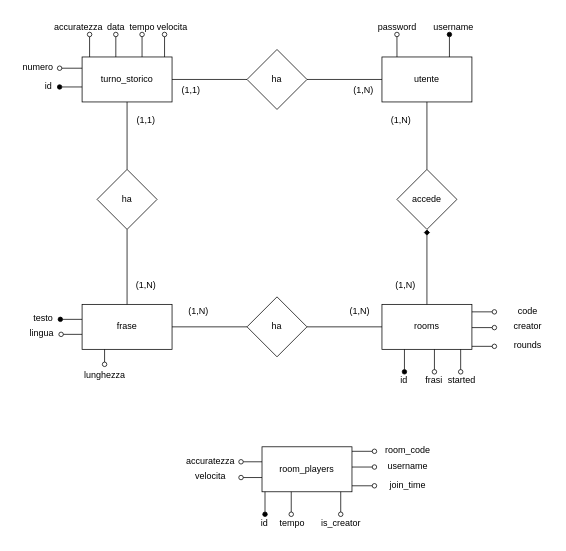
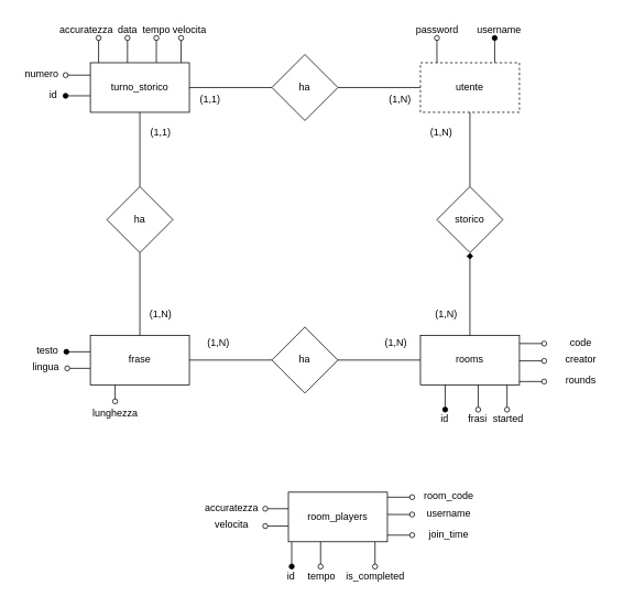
  <mxCell id="0" />
  <mxCell id="1" parent="0" />
  <mxCell id="2" value="turno_storico" style="rounded=0;whiteSpace=wrap;html=1;" vertex="1" parent="1"><mxGeometry x="109" y="75" width="120" height="60" as="geometry" /></mxCell>
  <mxCell id="3" value="ha" style="rhombus;whiteSpace=wrap;html=1;" vertex="1" parent="1"><mxGeometry x="329" y="65" width="80" height="80" as="geometry" /></mxCell>
- <mxCell id="4" value="utente" style="rounded=0;whiteSpace=wrap;html=1;" vertex="1" parent="1"><mxGeometry x="509" y="75" width="120" height="60" as="geometry" /></mxCell>
+ <mxCell id="4" value="utente" style="rounded=0;whiteSpace=wrap;html=1;dashed=1;" vertex="1" parent="1"><mxGeometry x="509" y="75" width="120" height="60" as="geometry" /></mxCell>
  <mxCell id="5" value="ha" style="rhombus;whiteSpace=wrap;html=1;" vertex="1" parent="1"><mxGeometry x="129" y="225" width="80" height="80" as="geometry" /></mxCell>
  <mxCell id="6" value="frase" style="rounded=0;whiteSpace=wrap;html=1;" vertex="1" parent="1"><mxGeometry x="109" y="405" width="120" height="60" as="geometry" /></mxCell>
- <mxCell id="7" value="accede" style="rhombus;whiteSpace=wrap;html=1;" vertex="1" parent="1"><mxGeometry x="529" y="225" width="80" height="80" as="geometry" /></mxCell>
+ <mxCell id="7" value="storico" style="rhombus;whiteSpace=wrap;html=1;" vertex="1" parent="1"><mxGeometry x="529" y="225" width="80" height="80" as="geometry" /></mxCell>
  <mxCell id="8" value="ha" style="rhombus;whiteSpace=wrap;html=1;" vertex="1" parent="1"><mxGeometry x="329" y="395" width="80" height="80" as="geometry" /></mxCell>
  <mxCell id="9" value="rooms" style="rounded=0;whiteSpace=wrap;html=1;" vertex="1" parent="1"><mxGeometry x="509" y="405" width="120" height="60" as="geometry" /></mxCell>
  <mxCell id="10" value="" style="endArrow=none;html=1;rounded=0;exitX=1;exitY=0.5;exitDx=0;exitDy=0;" edge="1" parent="1" source="2" target="3"><mxGeometry width="50" height="50" relative="1" as="geometry"><mxPoint x="349" y="445" as="sourcePoint" /><mxPoint x="399" y="395" as="targetPoint" /></mxGeometry></mxCell>
  <mxCell id="11" value="" style="endArrow=none;html=1;rounded=0;entryX=1;entryY=0.5;entryDx=0;entryDy=0;exitX=0;exitY=0.5;exitDx=0;exitDy=0;" edge="1" parent="1" source="4" target="3"><mxGeometry width="50" height="50" relative="1" as="geometry"><mxPoint x="349" y="445" as="sourcePoint" /><mxPoint x="399" y="395" as="targetPoint" /></mxGeometry></mxCell>
  <mxCell id="12" value="" style="endArrow=none;html=1;rounded=0;entryX=0.5;entryY=1;entryDx=0;entryDy=0;exitX=0.5;exitY=0;exitDx=0;exitDy=0;" edge="1" parent="1" source="7" target="4"><mxGeometry width="50" height="50" relative="1" as="geometry"><mxPoint x="519" y="115" as="sourcePoint" /><mxPoint x="419" y="115" as="targetPoint" /></mxGeometry></mxCell>
  <mxCell id="13" value="" style="endArrow=diamond;html=1;rounded=0;exitX=0.5;exitY=0;exitDx=0;exitDy=0;" edge="1" parent="1" source="9" target="7"><mxGeometry width="50" height="50" relative="1" as="geometry"><mxPoint x="529" y="125" as="sourcePoint" /><mxPoint x="429" y="125" as="targetPoint" /></mxGeometry></mxCell>
  <mxCell id="14" value="" style="endArrow=none;html=1;rounded=0;entryX=1;entryY=0.5;entryDx=0;entryDy=0;exitX=0;exitY=0.5;exitDx=0;exitDy=0;" edge="1" parent="1" source="9" target="8"><mxGeometry width="50" height="50" relative="1" as="geometry"><mxPoint x="539" y="135" as="sourcePoint" /><mxPoint x="439" y="135" as="targetPoint" /></mxGeometry></mxCell>
  <mxCell id="15" value="" style="endArrow=none;html=1;rounded=0;exitX=0;exitY=0.5;exitDx=0;exitDy=0;" edge="1" parent="1" source="8" target="6"><mxGeometry width="50" height="50" relative="1" as="geometry"><mxPoint x="549" y="145" as="sourcePoint" /><mxPoint x="449" y="145" as="targetPoint" /></mxGeometry></mxCell>
  <mxCell id="16" value="" style="endArrow=none;html=1;rounded=0;exitX=0.5;exitY=0;exitDx=0;exitDy=0;" edge="1" parent="1" source="6" target="5"><mxGeometry width="50" height="50" relative="1" as="geometry"><mxPoint x="559" y="155" as="sourcePoint" /><mxPoint x="459" y="155" as="targetPoint" /></mxGeometry></mxCell>
  <mxCell id="17" value="" style="endArrow=none;html=1;rounded=0;entryX=0.5;entryY=0;entryDx=0;entryDy=0;exitX=0.5;exitY=1;exitDx=0;exitDy=0;" edge="1" parent="1" source="2" target="5"><mxGeometry width="50" height="50" relative="1" as="geometry"><mxPoint x="569" y="165" as="sourcePoint" /><mxPoint x="469" y="165" as="targetPoint" /></mxGeometry></mxCell>
  <mxCell id="18" value="accuratezza" style="text;html=1;align=center;verticalAlign=middle;resizable=0;points=[];autosize=1;strokeColor=none;fillColor=none;" vertex="1" parent="1"><mxGeometry x="59" y="20" width="90" height="30" as="geometry" /></mxCell>
  <mxCell id="19" value="tempo" style="text;html=1;align=center;verticalAlign=middle;resizable=0;points=[];autosize=1;strokeColor=none;fillColor=none;" vertex="1" parent="1"><mxGeometry x="159" y="20" width="60" height="30" as="geometry" /></mxCell>
  <mxCell id="20" value="velocita" style="text;html=1;align=center;verticalAlign=middle;resizable=0;points=[];autosize=1;strokeColor=none;fillColor=none;" vertex="1" parent="1"><mxGeometry x="199" y="20" width="60" height="30" as="geometry" /></mxCell>
  <mxCell id="21" value="numero" style="text;html=1;align=center;verticalAlign=middle;resizable=0;points=[];autosize=1;strokeColor=none;fillColor=none;" vertex="1" parent="1"><mxGeometry x="20" y="74" width="60" height="30" as="geometry" /></mxCell>
  <mxCell id="22" value="id" style="text;html=1;align=center;verticalAlign=middle;resizable=0;points=[];autosize=1;strokeColor=none;fillColor=none;" vertex="1" parent="1"><mxGeometry x="49" y="99" width="30" height="30" as="geometry" /></mxCell>
  <mxCell id="23" value="data" style="text;html=1;align=center;verticalAlign=middle;resizable=0;points=[];autosize=1;strokeColor=none;fillColor=none;" vertex="1" parent="1"><mxGeometry x="129" y="20" width="50" height="30" as="geometry" /></mxCell>
  <mxCell id="24" value="testo" style="text;html=1;align=center;verticalAlign=middle;resizable=0;points=[];autosize=1;strokeColor=none;fillColor=none;" vertex="1" parent="1"><mxGeometry x="32" y="409" width="50" height="30" as="geometry" /></mxCell>
  <mxCell id="25" value="lingua" style="text;html=1;align=center;verticalAlign=middle;resizable=0;points=[];autosize=1;strokeColor=none;fillColor=none;" vertex="1" parent="1"><mxGeometry x="25" y="429" width="60" height="30" as="geometry" /></mxCell>
  <mxCell id="26" value="lunghezza" style="text;html=1;align=center;verticalAlign=middle;resizable=0;points=[];autosize=1;strokeColor=none;fillColor=none;" vertex="1" parent="1"><mxGeometry x="99" y="485" width="80" height="30" as="geometry" /></mxCell>
  <mxCell id="27" value="id" style="text;html=1;align=center;verticalAlign=middle;resizable=0;points=[];autosize=1;strokeColor=none;fillColor=none;" vertex="1" parent="1"><mxGeometry x="523" y="492" width="30" height="30" as="geometry" /></mxCell>
  <mxCell id="28" value="code" style="text;html=1;align=center;verticalAlign=middle;resizable=0;points=[];autosize=1;strokeColor=none;fillColor=none;" vertex="1" parent="1"><mxGeometry x="678" y="399" width="50" height="30" as="geometry" /></mxCell>
  <mxCell id="29" value="password" style="text;html=1;align=center;verticalAlign=middle;resizable=0;points=[];autosize=1;strokeColor=none;fillColor=none;" vertex="1" parent="1"><mxGeometry x="494" y="20" width="70" height="30" as="geometry" /></mxCell>
  <mxCell id="30" value="username" style="text;html=1;align=center;verticalAlign=middle;resizable=0;points=[];autosize=1;strokeColor=none;fillColor=none;" vertex="1" parent="1"><mxGeometry x="564" y="20" width="80" height="30" as="geometry" /></mxCell>
  <mxCell id="31" value="(1,1)" style="text;html=1;align=center;verticalAlign=middle;resizable=0;points=[];autosize=1;strokeColor=none;fillColor=none;" vertex="1" parent="1"><mxGeometry x="229" y="105" width="50" height="30" as="geometry" /></mxCell>
  <mxCell id="32" value="" style="endArrow=none;html=1;rounded=0;startArrow=oval;startFill=0;entryX=0.25;entryY=0;entryDx=0;entryDy=0;" edge="1" parent="1"><mxGeometry width="50" height="50" relative="1" as="geometry"><mxPoint x="154" y="45" as="sourcePoint" /><mxPoint x="154" y="75" as="targetPoint" /></mxGeometry></mxCell>
  <mxCell id="33" value="" style="endArrow=none;html=1;rounded=0;startArrow=oval;startFill=0;" edge="1" parent="1"><mxGeometry width="50" height="50" relative="1" as="geometry"><mxPoint x="189" y="45" as="sourcePoint" /><mxPoint x="189" y="75" as="targetPoint" /></mxGeometry></mxCell>
  <mxCell id="34" value="" style="endArrow=none;html=1;rounded=0;startArrow=oval;startFill=0;entryX=0.25;entryY=0;entryDx=0;entryDy=0;" edge="1" parent="1"><mxGeometry width="50" height="50" relative="1" as="geometry"><mxPoint x="219" y="45" as="sourcePoint" /><mxPoint x="219" y="75" as="targetPoint" /></mxGeometry></mxCell>
  <mxCell id="35" value="" style="endArrow=none;html=1;rounded=0;startArrow=oval;startFill=0;entryX=0.25;entryY=0;entryDx=0;entryDy=0;" edge="1" parent="1"><mxGeometry width="50" height="50" relative="1" as="geometry"><mxPoint x="119" y="45" as="sourcePoint" /><mxPoint x="119" y="75" as="targetPoint" /></mxGeometry></mxCell>
  <mxCell id="36" value="" style="endArrow=none;html=1;rounded=0;startArrow=oval;startFill=0;entryX=0;entryY=0.25;entryDx=0;entryDy=0;" edge="1" parent="1" target="2"><mxGeometry width="50" height="50" relative="1" as="geometry"><mxPoint x="79" y="90" as="sourcePoint" /><mxPoint x="179" y="115" as="targetPoint" /></mxGeometry></mxCell>
  <mxCell id="37" value="" style="endArrow=none;html=1;rounded=0;startArrow=oval;startFill=1;entryX=0;entryY=0.25;entryDx=0;entryDy=0;" edge="1" parent="1"><mxGeometry width="50" height="50" relative="1" as="geometry"><mxPoint x="79" y="115" as="sourcePoint" /><mxPoint x="109" y="115" as="targetPoint" /></mxGeometry></mxCell>
  <mxCell id="38" value="" style="endArrow=none;html=1;rounded=0;startArrow=oval;startFill=1;" edge="1" parent="1"><mxGeometry width="50" height="50" relative="1" as="geometry"><mxPoint x="80" y="425" as="sourcePoint" /><mxPoint x="109" y="425" as="targetPoint" /></mxGeometry></mxCell>
  <mxCell id="39" value="" style="endArrow=none;html=1;rounded=0;startArrow=oval;startFill=0;" edge="1" parent="1"><mxGeometry width="50" height="50" relative="1" as="geometry"><mxPoint x="81" y="445" as="sourcePoint" /><mxPoint x="109" y="445" as="targetPoint" /></mxGeometry></mxCell>
  <mxCell id="40" value="" style="endArrow=none;html=1;rounded=0;startArrow=oval;startFill=0;entryX=0.25;entryY=1;entryDx=0;entryDy=0;" edge="1" parent="1" target="6"><mxGeometry width="50" height="50" relative="1" as="geometry"><mxPoint x="139" y="485" as="sourcePoint" /><mxPoint x="119" y="435" as="targetPoint" /></mxGeometry></mxCell>
  <mxCell id="41" value="" style="endArrow=none;html=1;rounded=0;startArrow=oval;startFill=1;entryX=0.113;entryY=1;entryDx=0;entryDy=0;entryPerimeter=0;" edge="1" parent="1"><mxGeometry width="50" height="50" relative="1" as="geometry"><mxPoint x="539" y="495" as="sourcePoint" /><mxPoint x="539" y="465" as="targetPoint" /></mxGeometry></mxCell>
  <mxCell id="42" value="" style="endArrow=none;html=1;rounded=0;startArrow=oval;startFill=0;entryX=1;entryY=0.75;entryDx=0;entryDy=0;" edge="1" parent="1"><mxGeometry width="50" height="50" relative="1" as="geometry"><mxPoint x="659" y="415" as="sourcePoint" /><mxPoint x="629" y="415" as="targetPoint" /></mxGeometry></mxCell>
  <mxCell id="43" value="" style="endArrow=none;html=1;rounded=0;startArrow=oval;startFill=0;entryX=0.167;entryY=0;entryDx=0;entryDy=0;entryPerimeter=0;" edge="1" parent="1" target="4"><mxGeometry width="50" height="50" relative="1" as="geometry"><mxPoint x="529" y="45" as="sourcePoint" /><mxPoint x="529" y="72" as="targetPoint" /></mxGeometry></mxCell>
  <mxCell id="44" value="" style="endArrow=none;html=1;rounded=0;startArrow=oval;startFill=1;entryX=0.75;entryY=0;entryDx=0;entryDy=0;" edge="1" parent="1" target="4"><mxGeometry width="50" height="50" relative="1" as="geometry"><mxPoint x="599" y="45" as="sourcePoint" /><mxPoint x="539" y="82" as="targetPoint" /></mxGeometry></mxCell>
  <mxCell id="45" value="(1,1)" style="text;html=1;align=center;verticalAlign=middle;resizable=0;points=[];autosize=1;strokeColor=none;fillColor=none;" vertex="1" parent="1"><mxGeometry x="169" y="145" width="50" height="30" as="geometry" /></mxCell>
  <mxCell id="46" value="(1,N)" style="text;html=1;align=center;verticalAlign=middle;resizable=0;points=[];autosize=1;strokeColor=none;fillColor=none;" vertex="1" parent="1"><mxGeometry x="169" y="365" width="50" height="30" as="geometry" /></mxCell>
  <mxCell id="47" value="(1,N)" style="text;html=1;align=center;verticalAlign=middle;resizable=0;points=[];autosize=1;strokeColor=none;fillColor=none;" vertex="1" parent="1"><mxGeometry x="239" y="399" width="50" height="30" as="geometry" /></mxCell>
  <mxCell id="48" value="(1,N)" style="text;html=1;align=center;verticalAlign=middle;resizable=0;points=[];autosize=1;strokeColor=none;fillColor=none;" vertex="1" parent="1"><mxGeometry x="454" y="399" width="50" height="30" as="geometry" /></mxCell>
  <mxCell id="49" value="(1,N)" style="text;html=1;align=center;verticalAlign=middle;resizable=0;points=[];autosize=1;strokeColor=none;fillColor=none;" vertex="1" parent="1"><mxGeometry x="515" y="365" width="50" height="30" as="geometry" /></mxCell>
  <mxCell id="50" value="(1,N)" style="text;html=1;align=center;verticalAlign=middle;resizable=0;points=[];autosize=1;strokeColor=none;fillColor=none;" vertex="1" parent="1"><mxGeometry x="509" y="145" width="50" height="30" as="geometry" /></mxCell>
  <mxCell id="51" value="(1,N)" style="text;html=1;align=center;verticalAlign=middle;resizable=0;points=[];autosize=1;strokeColor=none;fillColor=none;" vertex="1" parent="1"><mxGeometry x="459" y="105" width="50" height="30" as="geometry" /></mxCell>
  <mxCell id="52" value="creator" style="text;html=1;align=center;verticalAlign=middle;resizable=0;points=[];autosize=1;strokeColor=none;fillColor=none;" vertex="1" parent="1"><mxGeometry x="673" y="420" width="60" height="30" as="geometry" /></mxCell>
  <mxCell id="53" value="" style="endArrow=none;html=1;rounded=0;startArrow=oval;startFill=0;entryX=1;entryY=0.75;entryDx=0;entryDy=0;" edge="1" parent="1"><mxGeometry width="50" height="50" relative="1" as="geometry"><mxPoint x="659" y="436" as="sourcePoint" /><mxPoint x="629" y="436" as="targetPoint" /></mxGeometry></mxCell>
  <mxCell id="54" value="rounds" style="text;html=1;align=center;verticalAlign=middle;resizable=0;points=[];autosize=1;strokeColor=none;fillColor=none;" vertex="1" parent="1"><mxGeometry x="673" y="445" width="60" height="30" as="geometry" /></mxCell>
  <mxCell id="55" value="" style="endArrow=none;html=1;rounded=0;startArrow=oval;startFill=0;entryX=1;entryY=0.75;entryDx=0;entryDy=0;" edge="1" parent="1"><mxGeometry width="50" height="50" relative="1" as="geometry"><mxPoint x="659" y="461" as="sourcePoint" /><mxPoint x="629" y="461" as="targetPoint" /></mxGeometry></mxCell>
  <mxCell id="56" value="" style="endArrow=none;html=1;rounded=0;startArrow=oval;startFill=0;entryX=1;entryY=0.75;entryDx=0;entryDy=0;" edge="1" parent="1"><mxGeometry width="50" height="50" relative="1" as="geometry"><mxPoint x="614" y="495" as="sourcePoint" /><mxPoint x="614" y="465" as="targetPoint" /></mxGeometry></mxCell>
  <mxCell id="57" value="started" style="text;html=1;align=center;verticalAlign=middle;resizable=0;points=[];autosize=1;strokeColor=none;fillColor=none;" vertex="1" parent="1"><mxGeometry x="585" y="492" width="60" height="30" as="geometry" /></mxCell>
  <mxCell id="58" value="" style="endArrow=none;html=1;rounded=0;startArrow=oval;startFill=0;entryX=1;entryY=0.75;entryDx=0;entryDy=0;" edge="1" parent="1"><mxGeometry width="50" height="50" relative="1" as="geometry"><mxPoint x="579" y="495" as="sourcePoint" /><mxPoint x="579" y="465" as="targetPoint" /></mxGeometry></mxCell>
  <mxCell id="59" value="frasi" style="text;html=1;align=center;verticalAlign=middle;resizable=0;points=[];autosize=1;strokeColor=none;fillColor=none;" vertex="1" parent="1"><mxGeometry x="553" y="492" width="50" height="30" as="geometry" /></mxCell>
  <mxCell id="60" value="room_players" style="rounded=0;whiteSpace=wrap;html=1;" vertex="1" parent="1"><mxGeometry x="349" y="595" width="120" height="60" as="geometry" /></mxCell>
  <mxCell id="61" value="room_code" style="text;html=1;align=center;verticalAlign=middle;resizable=0;points=[];autosize=1;strokeColor=none;fillColor=none;" vertex="1" parent="1"><mxGeometry x="503" y="585" width="80" height="30" as="geometry" /></mxCell>
  <mxCell id="62" value="" style="endArrow=none;html=1;rounded=0;startArrow=oval;startFill=0;entryX=1;entryY=0.75;entryDx=0;entryDy=0;" edge="1" parent="1"><mxGeometry width="50" height="50" relative="1" as="geometry"><mxPoint x="499" y="601" as="sourcePoint" /><mxPoint x="469" y="601" as="targetPoint" /></mxGeometry></mxCell>
  <mxCell id="63" value="username" style="text;html=1;align=center;verticalAlign=middle;resizable=0;points=[];autosize=1;strokeColor=none;fillColor=none;" vertex="1" parent="1"><mxGeometry x="503" y="606" width="80" height="30" as="geometry" /></mxCell>
  <mxCell id="64" value="" style="endArrow=none;html=1;rounded=0;startArrow=oval;startFill=0;entryX=1;entryY=0.75;entryDx=0;entryDy=0;" edge="1" parent="1"><mxGeometry width="50" height="50" relative="1" as="geometry"><mxPoint x="499" y="622" as="sourcePoint" /><mxPoint x="469" y="622" as="targetPoint" /></mxGeometry></mxCell>
  <mxCell id="65" value="join_time" style="text;html=1;align=center;verticalAlign=middle;resizable=0;points=[];autosize=1;strokeColor=none;fillColor=none;" vertex="1" parent="1"><mxGeometry x="508" y="631" width="70" height="30" as="geometry" /></mxCell>
  <mxCell id="66" value="" style="endArrow=none;html=1;rounded=0;startArrow=oval;startFill=0;entryX=1;entryY=0.75;entryDx=0;entryDy=0;" edge="1" parent="1"><mxGeometry width="50" height="50" relative="1" as="geometry"><mxPoint x="499" y="647" as="sourcePoint" /><mxPoint x="469" y="647" as="targetPoint" /></mxGeometry></mxCell>
  <mxCell id="67" value="id" style="text;html=1;align=center;verticalAlign=middle;resizable=0;points=[];autosize=1;strokeColor=none;fillColor=none;" vertex="1" parent="1"><mxGeometry x="337" y="682" width="30" height="30" as="geometry" /></mxCell>
  <mxCell id="68" value="" style="endArrow=none;html=1;rounded=0;startArrow=oval;startFill=1;entryX=0.113;entryY=1;entryDx=0;entryDy=0;entryPerimeter=0;" edge="1" parent="1"><mxGeometry width="50" height="50" relative="1" as="geometry"><mxPoint x="353" y="685" as="sourcePoint" /><mxPoint x="353" y="655" as="targetPoint" /></mxGeometry></mxCell>
  <mxCell id="69" value="" style="endArrow=none;html=1;rounded=0;startArrow=oval;startFill=0;entryX=1;entryY=0.75;entryDx=0;entryDy=0;" edge="1" parent="1"><mxGeometry width="50" height="50" relative="1" as="geometry"><mxPoint x="454" y="685" as="sourcePoint" /><mxPoint x="454" y="655" as="targetPoint" /></mxGeometry></mxCell>
- <mxCell id="70" value="is_creator" style="text;html=1;align=center;verticalAlign=middle;resizable=0;points=[];autosize=1;strokeColor=none;fillColor=none;" vertex="1" parent="1"><mxGeometry x="409" y="682" width="90" height="30" as="geometry" /></mxCell>
+ <mxCell id="70" value="is_completed" style="text;html=1;align=center;verticalAlign=middle;resizable=0;points=[];autosize=1;strokeColor=none;fillColor=none;" vertex="1" parent="1"><mxGeometry x="409" y="682" width="90" height="30" as="geometry" /></mxCell>
  <mxCell id="71" value="" style="endArrow=none;html=1;rounded=0;startArrow=oval;startFill=0;entryX=1;entryY=0.75;entryDx=0;entryDy=0;" edge="1" parent="1"><mxGeometry width="50" height="50" relative="1" as="geometry"><mxPoint x="388" y="685" as="sourcePoint" /><mxPoint x="388" y="655" as="targetPoint" /></mxGeometry></mxCell>
  <mxCell id="72" value="tempo" style="text;html=1;align=center;verticalAlign=middle;resizable=0;points=[];autosize=1;strokeColor=none;fillColor=none;" vertex="1" parent="1"><mxGeometry x="359" y="682" width="60" height="30" as="geometry" /></mxCell>
  <mxCell id="73" value="" style="endArrow=none;html=1;rounded=0;startArrow=oval;startFill=0;" edge="1" parent="1"><mxGeometry width="50" height="50" relative="1" as="geometry"><mxPoint x="321" y="615" as="sourcePoint" /><mxPoint x="349" y="615" as="targetPoint" /></mxGeometry></mxCell>
  <mxCell id="74" value="" style="endArrow=none;html=1;rounded=0;startArrow=oval;startFill=0;" edge="1" parent="1"><mxGeometry width="50" height="50" relative="1" as="geometry"><mxPoint x="321" y="636" as="sourcePoint" /><mxPoint x="349" y="636" as="targetPoint" /></mxGeometry></mxCell>
  <mxCell id="75" value="accuratezza" style="text;html=1;align=center;verticalAlign=middle;resizable=0;points=[];autosize=1;strokeColor=none;fillColor=none;" vertex="1" parent="1"><mxGeometry x="235" y="599" width="90" height="30" as="geometry" /></mxCell>
  <mxCell id="76" value="velocita" style="text;html=1;align=center;verticalAlign=middle;resizable=0;points=[];autosize=1;strokeColor=none;fillColor=none;" vertex="1" parent="1"><mxGeometry x="250" y="620" width="60" height="30" as="geometry" /></mxCell>
